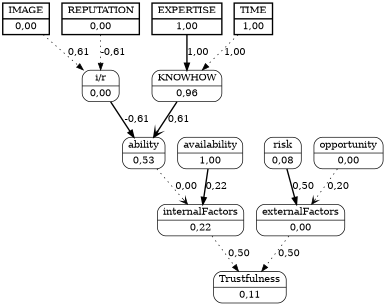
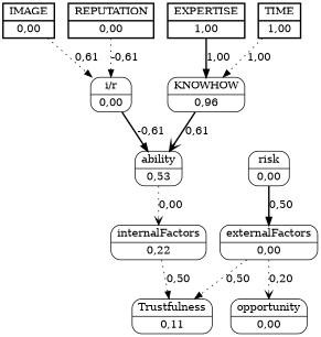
  digraph {
    node [shape=record style=rounded]
    edge [arrowhead=normal style=dotted]
    n1 [label="{IMAGE | 0,00}" penwidth=2 peripheries=2 style=bold]
    n2 [label="{i/r | 0,00}"]
    n3 [label="{ability | 0,53}"]
    n4 [label="{REPUTATION | 0,00}" penwidth=2 peripheries=2 style=bold]
    n5 [label="{EXPERTISE | 1,00}" penwidth=2 peripheries=2 style=bold]
    n6 [label="{KNOWHOW | 0,96}"]
    n7 [label="{TIME | 1,00}" penwidth=2 peripheries=2 style=bold]
    n8 [label="{internalFactors | 0,22}"]
    n9 [label="{Trustfulness | 0,11}"]
-   n10 [label="{availability | 1,00}"]
-   n11 [label="{risk | 0,08}"]
+   n11 [label="{risk | 0,00}"]
    n12 [label="{externalFactors | 0,00}"]
    n13 [label="{opportunity | 0,00}"]
    n1 -> n2 [label="0,61"]
    n2 -> n3 [label="-0,61" style=bold]
    n3 -> n8 [arrowhead=vee label="0,00"]
    n4 -> n2 [label="-0,61"]
    n5 -> n6 [label="1,00" style=bold]
    n6 -> n3 [arrowhead=vee label="0,61" style=bold]
    n7 -> n6 [label="1,00"]
    n8 -> n9 [label="0,50"]
-   n10 -> n8 [label="0,22" style=bold]
    n11 -> n12 [label="0,50" style=bold]
    n12 -> n9 [label="0,50"]
-   n13 -> n12 [arrowhead=vee label="0,20"]
+   n12 -> n13 [arrowhead=vee label="0,20"]
  }
